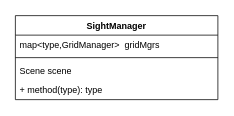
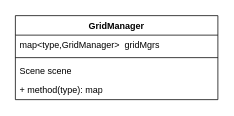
  <mxCell id="0" />
  <mxCell id="1" parent="0" />
- <mxCell id="2" value="SightManager" style="swimlane;fontStyle=1;align=center;verticalAlign=top;childLayout=stackLayout;horizontal=1;startSize=26;horizontalStack=0;resizeParent=1;resizeParentMax=0;resizeLast=0;collapsible=1;marginBottom=0;whiteSpace=wrap;html=1;" vertex="1" parent="1"><mxGeometry x="20" y="20" width="270" height="112" as="geometry" /></mxCell>
+ <mxCell id="2" value="GridManager" style="swimlane;fontStyle=1;align=center;verticalAlign=top;childLayout=stackLayout;horizontal=1;startSize=26;horizontalStack=0;resizeParent=1;resizeParentMax=0;resizeLast=0;collapsible=1;marginBottom=0;whiteSpace=wrap;html=1;" vertex="1" parent="1"><mxGeometry x="20" y="20" width="270" height="112" as="geometry" /></mxCell>
  <mxCell id="3" value="map&amp;lt;type,GridManager&amp;gt;&amp;nbsp; gridMgrs" style="text;strokeColor=none;fillColor=none;align=left;verticalAlign=top;spacingLeft=4;spacingRight=4;overflow=hidden;rotatable=0;points=[[0,0.5],[1,0.5]];portConstraint=eastwest;whiteSpace=wrap;html=1;" vertex="1" parent="2"><mxGeometry y="26" width="270" height="26" as="geometry" /></mxCell>
  <mxCell id="4" value="" style="line;strokeWidth=1;fillColor=none;align=left;verticalAlign=middle;spacingTop=-1;spacingLeft=3;spacingRight=3;rotatable=0;labelPosition=right;points=[];portConstraint=eastwest;strokeColor=inherit;" vertex="1" parent="2"><mxGeometry y="52" width="270" height="8" as="geometry" /></mxCell>
  <mxCell id="5" value="Scene scene" style="text;strokeColor=none;fillColor=none;align=left;verticalAlign=top;spacingLeft=4;spacingRight=4;overflow=hidden;rotatable=0;points=[[0,0.5],[1,0.5]];portConstraint=eastwest;whiteSpace=wrap;html=1;" vertex="1" parent="2"><mxGeometry y="60" width="270" height="26" as="geometry" /></mxCell>
- <mxCell id="6" value="+ method(type): type" style="text;strokeColor=none;fillColor=none;align=left;verticalAlign=top;spacingLeft=4;spacingRight=4;overflow=hidden;rotatable=0;points=[[0,0.5],[1,0.5]];portConstraint=eastwest;whiteSpace=wrap;html=1;" vertex="1" parent="2"><mxGeometry y="86" width="270" height="26" as="geometry" /></mxCell>
+ <mxCell id="6" value="+ method(type): map" style="text;strokeColor=none;fillColor=none;align=left;verticalAlign=top;spacingLeft=4;spacingRight=4;overflow=hidden;rotatable=0;points=[[0,0.5],[1,0.5]];portConstraint=eastwest;whiteSpace=wrap;html=1;" vertex="1" parent="2"><mxGeometry y="86" width="270" height="26" as="geometry" /></mxCell>
